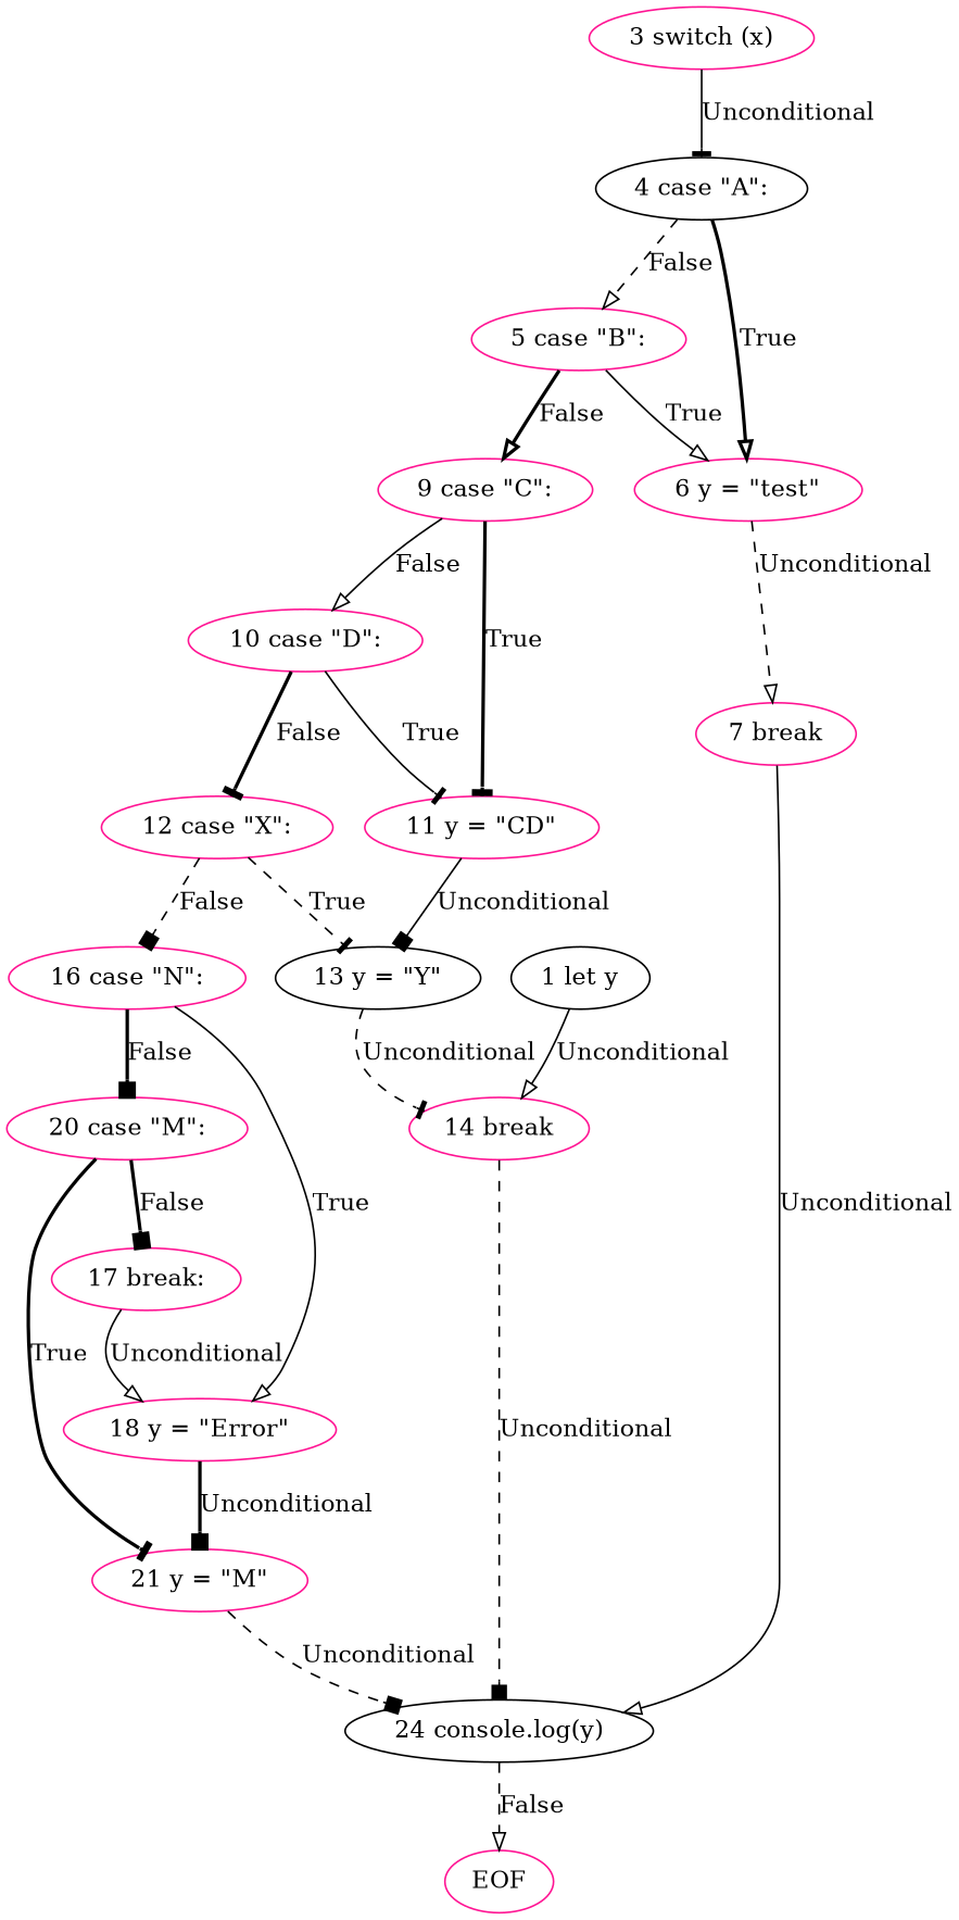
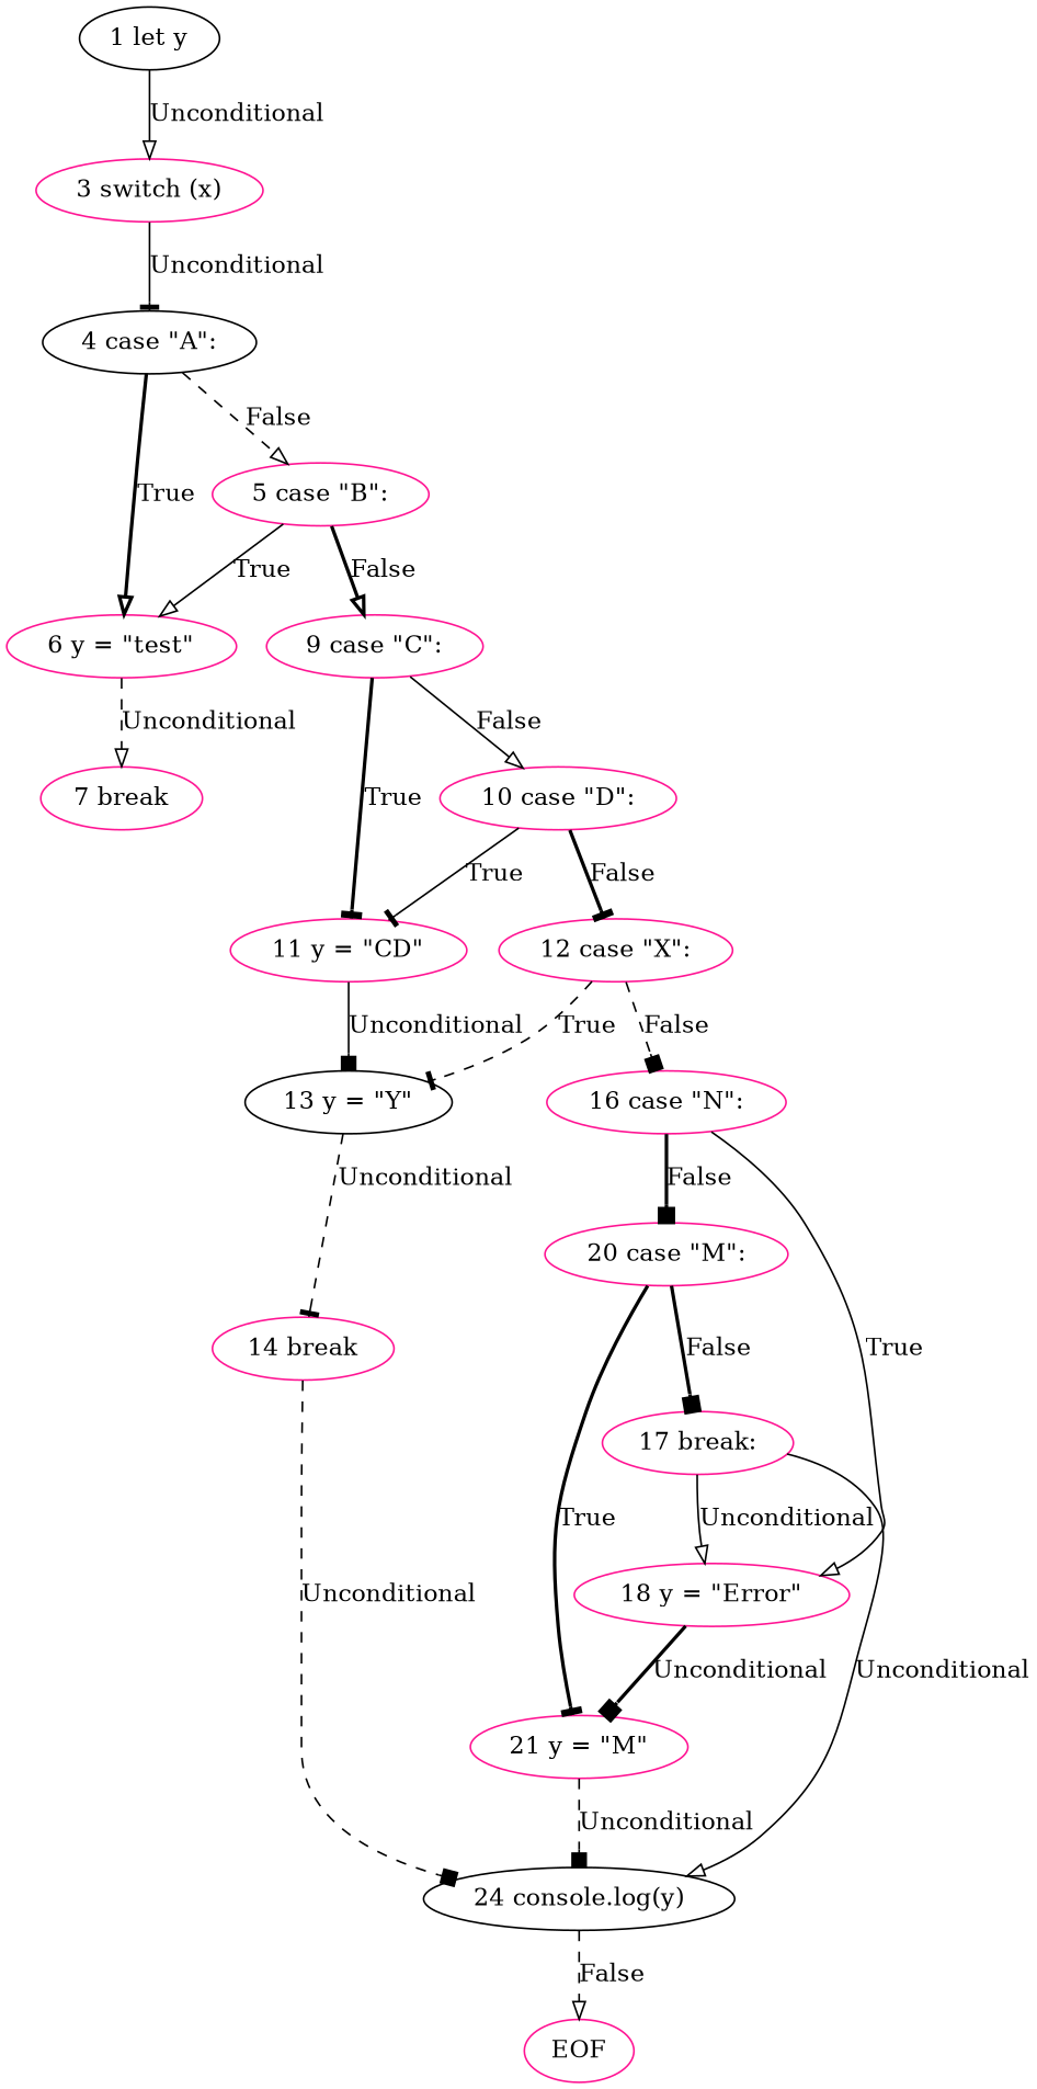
  digraph {
    node [color=deeppink]
    edge [arrowhead=onormal style=solid]
    n1 [color=black label="1 let y"]
    n2 [label="3 switch (x)"]
    n3 [color=black label="4 case \"A\":"]
    n4 [label="5 case \"B\":"]
    n5 [label="6 y = \"test\""]
    n6 [label="9 case \"C\":"]
    n7 [label="7 break"]
    n8 [label="10 case \"D\":"]
    n9 [label="11 y = \"CD\""]
    n10 [color=black label="24 console.log(y)"]
    n11 [label=EOF]
    n12 [label="12 case \"X\":"]
    n13 [color=black label="13 y = \"Y\""]
    n14 [label="16 case \"N\":"]
    n15 [label="14 break"]
    n16 [label="18 y = \"Error\""]
    n17 [label="20 case \"M\":"]
    n18 [label="21 y = \"M\""]
    n19 [label="17 break:"]
-   n1 -> n15 [label=Unconditional]
+   n1 -> n2 [label=Unconditional]
    n2 -> n3 [arrowhead=tee label=Unconditional]
    n3 -> n4 [label=False style=dashed]
    n3 -> n5 [label=True style=bold]
    n4 -> n5 [label=True]
    n4 -> n6 [label=False style=bold]
    n5 -> n7 [label=Unconditional style=dashed]
    n6 -> n8 [label=False]
    n6 -> n9 [arrowhead=tee label=True style=bold]
-   n7 -> n10 [label=Unconditional]
+   n19 -> n10 [label=Unconditional]
    n8 -> n9 [arrowhead=tee label=True]
    n8 -> n12 [arrowhead=tee label=False style=bold]
    n9 -> n13 [arrowhead=box label=Unconditional]
    n10 -> n11 [label=False style=dashed]
    n12 -> n13 [arrowhead=tee label=True style=dashed]
    n12 -> n14 [arrowhead=box label=False style=dashed]
    n13 -> n15 [arrowhead=tee label=Unconditional style=dashed]
    n14 -> n16 [label=True]
    n14 -> n17 [arrowhead=box label=False style=bold]
    n15 -> n10 [arrowhead=box label=Unconditional style=dashed]
    n16 -> n18 [arrowhead=box label=Unconditional style=bold]
    n17 -> n18 [arrowhead=tee label=True style=bold]
    n17 -> n19 [arrowhead=box label=False style=bold]
    n18 -> n10 [arrowhead=box label=Unconditional style=dashed]
    n19 -> n16 [label=Unconditional]
  }
